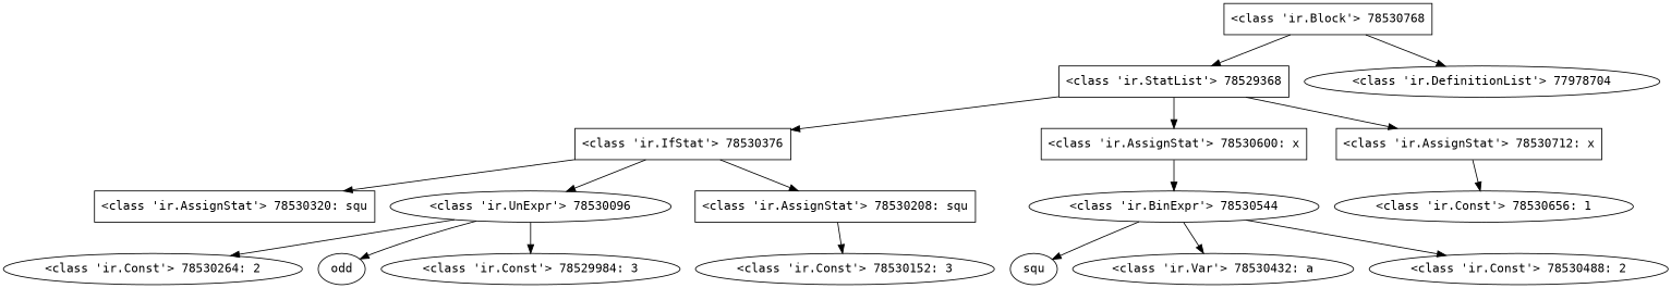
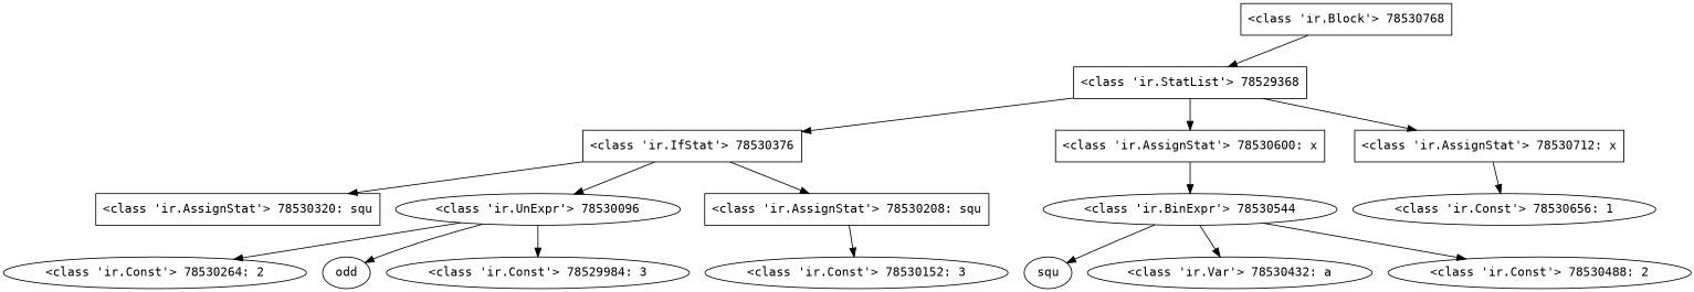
  digraph {
    fontname="DejaVu Sans Mono"
    node [fontname="DejaVu Sans Mono"]
    edge [fontname="DejaVu Sans Mono"]
    n1 [label="<class 'ir.Block'> 78530768" shape=box]
    n2 [label="<class 'ir.StatList'> 78529368" shape=box]
-   n3 [label="<class 'ir.DefinitionList'> 77978704"]
    n4 [label="<class 'ir.IfStat'> 78530376" shape=box]
    n5 [label="<class 'ir.AssignStat'> 78530600: x" shape=box]
    n6 [label="<class 'ir.AssignStat'> 78530712: x" shape=box]
    n7 [label="<class 'ir.AssignStat'> 78530320: squ" shape=box]
    n8 [label="<class 'ir.UnExpr'> 78530096"]
    n9 [label="<class 'ir.AssignStat'> 78530208: squ" shape=box]
    n10 [label="<class 'ir.BinExpr'> 78530544"]
    n11 [label="<class 'ir.Const'> 78530656: 1"]
    n12 [label="<class 'ir.Const'> 78530264: 2"]
    n13 [label=odd]
    n14 [label="<class 'ir.Const'> 78529984: 3"]
    n15 [label="<class 'ir.Const'> 78530152: 3"]
    n16 [label=squ]
    n17 [label="<class 'ir.Var'> 78530432: a"]
    n18 [label="<class 'ir.Const'> 78530488: 2"]
    n1 -> n2
-   n1 -> n3
    n2 -> n4
    n2 -> n5
    n2 -> n6
    n4 -> n7
    n4 -> n8
    n4 -> n9
    n5 -> n10
    n6 -> n11
    n8 -> n12
    n8 -> n13
    n8 -> n14
    n9 -> n15
    n10 -> n16
    n10 -> n17
    n10 -> n18
  }
